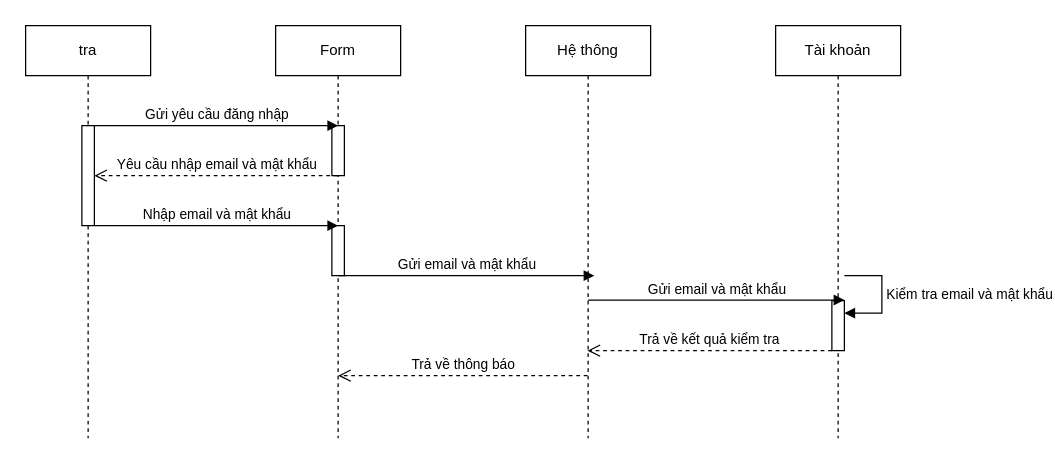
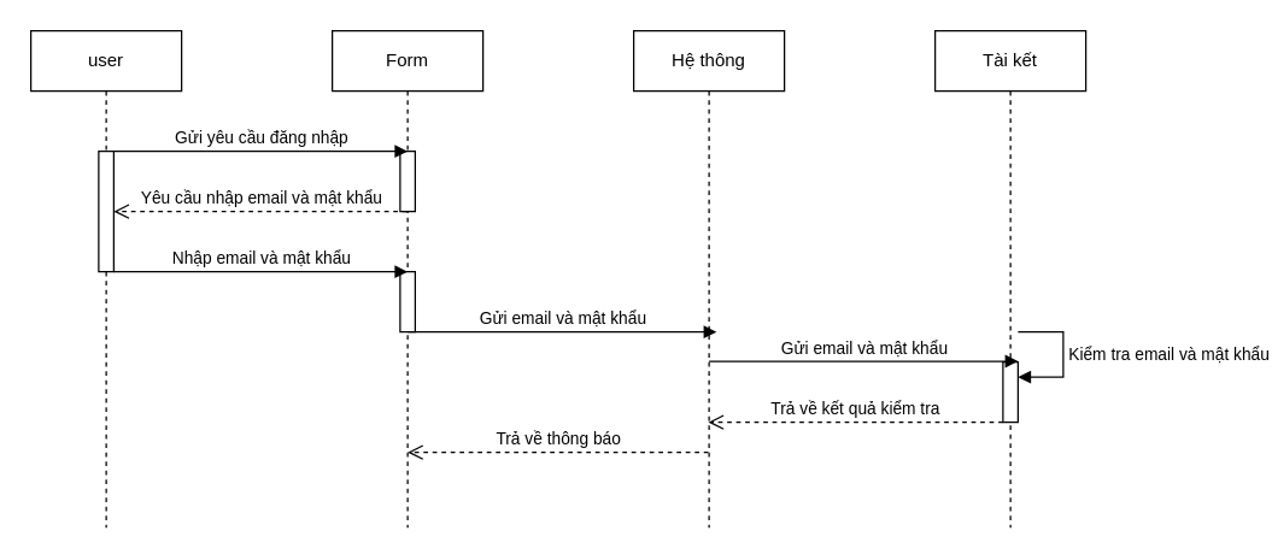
  <mxCell id="0" />
  <mxCell id="1" parent="0" />
- <mxCell id="2" value="tra" style="shape=umlLifeline;perimeter=lifelinePerimeter;whiteSpace=wrap;html=1;container=1;dropTarget=0;collapsible=0;recursiveResize=0;outlineConnect=0;portConstraint=eastwest;newEdgeStyle={&quot;curved&quot;:0,&quot;rounded&quot;:0};" parent="1" vertex="1"><mxGeometry x="20" y="20" width="100" height="330" as="geometry" /></mxCell>
+ <mxCell id="2" value="user" style="shape=umlLifeline;perimeter=lifelinePerimeter;whiteSpace=wrap;html=1;container=1;dropTarget=0;collapsible=0;recursiveResize=0;outlineConnect=0;portConstraint=eastwest;newEdgeStyle={&quot;curved&quot;:0,&quot;rounded&quot;:0};" parent="1" vertex="1"><mxGeometry x="20" y="20" width="100" height="330" as="geometry" /></mxCell>
  <mxCell id="3" value="" style="html=1;points=[[0,0,0,0,5],[0,1,0,0,-5],[1,0,0,0,5],[1,1,0,0,-5]];perimeter=orthogonalPerimeter;outlineConnect=0;targetShapes=umlLifeline;portConstraint=eastwest;newEdgeStyle={&quot;curved&quot;:0,&quot;rounded&quot;:0};" parent="2" vertex="1"><mxGeometry x="45" y="80" width="10" height="80" as="geometry" /></mxCell>
  <mxCell id="4" value="Form" style="shape=umlLifeline;perimeter=lifelinePerimeter;whiteSpace=wrap;html=1;container=1;dropTarget=0;collapsible=0;recursiveResize=0;outlineConnect=0;portConstraint=eastwest;newEdgeStyle={&quot;curved&quot;:0,&quot;rounded&quot;:0};" parent="1" vertex="1"><mxGeometry x="220" y="20" width="100" height="330" as="geometry" /></mxCell>
  <mxCell id="5" value="" style="html=1;points=[[0,0,0,0,5],[0,1,0,0,-5],[1,0,0,0,5],[1,1,0,0,-5]];perimeter=orthogonalPerimeter;outlineConnect=0;targetShapes=umlLifeline;portConstraint=eastwest;newEdgeStyle={&quot;curved&quot;:0,&quot;rounded&quot;:0};" parent="4" vertex="1"><mxGeometry x="45" y="80" width="10" height="40" as="geometry" /></mxCell>
  <mxCell id="6" value="" style="html=1;points=[[0,0,0,0,5],[0,1,0,0,-5],[1,0,0,0,5],[1,1,0,0,-5]];perimeter=orthogonalPerimeter;outlineConnect=0;targetShapes=umlLifeline;portConstraint=eastwest;newEdgeStyle={&quot;curved&quot;:0,&quot;rounded&quot;:0};" parent="4" vertex="1"><mxGeometry x="45" y="160" width="10" height="40" as="geometry" /></mxCell>
  <mxCell id="7" value="Hệ thông" style="shape=umlLifeline;perimeter=lifelinePerimeter;whiteSpace=wrap;html=1;container=1;dropTarget=0;collapsible=0;recursiveResize=0;outlineConnect=0;portConstraint=eastwest;newEdgeStyle={&quot;curved&quot;:0,&quot;rounded&quot;:0};" parent="1" vertex="1"><mxGeometry x="420" y="20" width="100" height="330" as="geometry" /></mxCell>
  <mxCell id="8" value="Yêu cầu nhập email và mật khẩu&lt;br&gt;" style="html=1;verticalAlign=bottom;endArrow=open;dashed=1;endSize=8;curved=0;rounded=0;" parent="1" source="4" target="3" edge="1"><mxGeometry relative="1" as="geometry"><mxPoint x="230" y="140" as="sourcePoint" /><mxPoint x="150" y="140" as="targetPoint" /><Array as="points"><mxPoint x="150" y="140" /></Array></mxGeometry></mxCell>
  <mxCell id="9" value="Nhập email và mật khẩu" style="html=1;verticalAlign=bottom;endArrow=block;curved=0;rounded=0;" parent="1" source="3" edge="1"><mxGeometry width="80" relative="1" as="geometry"><mxPoint x="80" y="180" as="sourcePoint" /><mxPoint x="270" y="180" as="targetPoint" /></mxGeometry></mxCell>
  <mxCell id="10" value="Gửi yêu cầu đăng nhập&lt;br&gt;" style="html=1;verticalAlign=bottom;endArrow=block;curved=0;rounded=0;" parent="1" edge="1"><mxGeometry width="80" relative="1" as="geometry"><mxPoint x="75" y="100" as="sourcePoint" /><mxPoint x="270" y="100" as="targetPoint" /></mxGeometry></mxCell>
  <mxCell id="11" value="Gửi email và mật khẩu&lt;br&gt;" style="html=1;verticalAlign=bottom;endArrow=block;curved=0;rounded=0;" parent="1" edge="1"><mxGeometry width="80" relative="1" as="geometry"><mxPoint x="270" y="220" as="sourcePoint" /><mxPoint x="475" y="220" as="targetPoint" /></mxGeometry></mxCell>
  <mxCell id="12" value="Trả về kết quả kiểm tra" style="html=1;verticalAlign=bottom;endArrow=open;dashed=1;endSize=8;curved=0;rounded=0;" parent="1" edge="1"><mxGeometry relative="1" as="geometry"><mxPoint x="665" y="280" as="sourcePoint" /><mxPoint x="469.5" y="280" as="targetPoint" /><Array as="points"><mxPoint x="505" y="280" /></Array></mxGeometry></mxCell>
  <mxCell id="13" value="Trả về thông báo" style="html=1;verticalAlign=bottom;endArrow=open;dashed=1;endSize=8;curved=0;rounded=0;" parent="1" edge="1"><mxGeometry relative="1" as="geometry"><mxPoint x="469.5" y="300" as="sourcePoint" /><mxPoint x="270" y="300" as="targetPoint" /><Array as="points"><mxPoint x="345" y="300" /></Array></mxGeometry></mxCell>
- <mxCell id="14" value="Tài khoản" style="shape=umlLifeline;perimeter=lifelinePerimeter;whiteSpace=wrap;html=1;container=1;dropTarget=0;collapsible=0;recursiveResize=0;outlineConnect=0;portConstraint=eastwest;newEdgeStyle={&quot;curved&quot;:0,&quot;rounded&quot;:0};" vertex="1" parent="1"><mxGeometry x="620" y="20" width="100" height="330" as="geometry" /></mxCell>
+ <mxCell id="14" value="Tài kết" style="shape=umlLifeline;perimeter=lifelinePerimeter;whiteSpace=wrap;html=1;container=1;dropTarget=0;collapsible=0;recursiveResize=0;outlineConnect=0;portConstraint=eastwest;newEdgeStyle={&quot;curved&quot;:0,&quot;rounded&quot;:0};" vertex="1" parent="1"><mxGeometry x="620" y="20" width="100" height="330" as="geometry" /></mxCell>
  <mxCell id="15" value="Kiểm tra email và mật khẩu" style="html=1;align=left;spacingLeft=2;endArrow=block;rounded=0;edgeStyle=orthogonalEdgeStyle;curved=0;rounded=0;" parent="14" target="16" edge="1"><mxGeometry relative="1" as="geometry"><mxPoint x="55" y="200" as="sourcePoint" /><Array as="points"><mxPoint x="85" y="230" /></Array></mxGeometry></mxCell>
  <mxCell id="16" value="" style="html=1;points=[[0,0,0,0,5],[0,1,0,0,-5],[1,0,0,0,5],[1,1,0,0,-5]];perimeter=orthogonalPerimeter;outlineConnect=0;targetShapes=umlLifeline;portConstraint=eastwest;newEdgeStyle={&quot;curved&quot;:0,&quot;rounded&quot;:0};" parent="14" vertex="1"><mxGeometry x="45" y="220" width="10" height="40" as="geometry" /></mxCell>
  <mxCell id="17" value="Gửi email và mật khẩu&lt;br&gt;" style="html=1;verticalAlign=bottom;endArrow=block;curved=0;rounded=0;" edge="1" parent="1"><mxGeometry width="80" relative="1" as="geometry"><mxPoint x="470" y="239.5" as="sourcePoint" /><mxPoint x="675" y="239.5" as="targetPoint" /></mxGeometry></mxCell>
